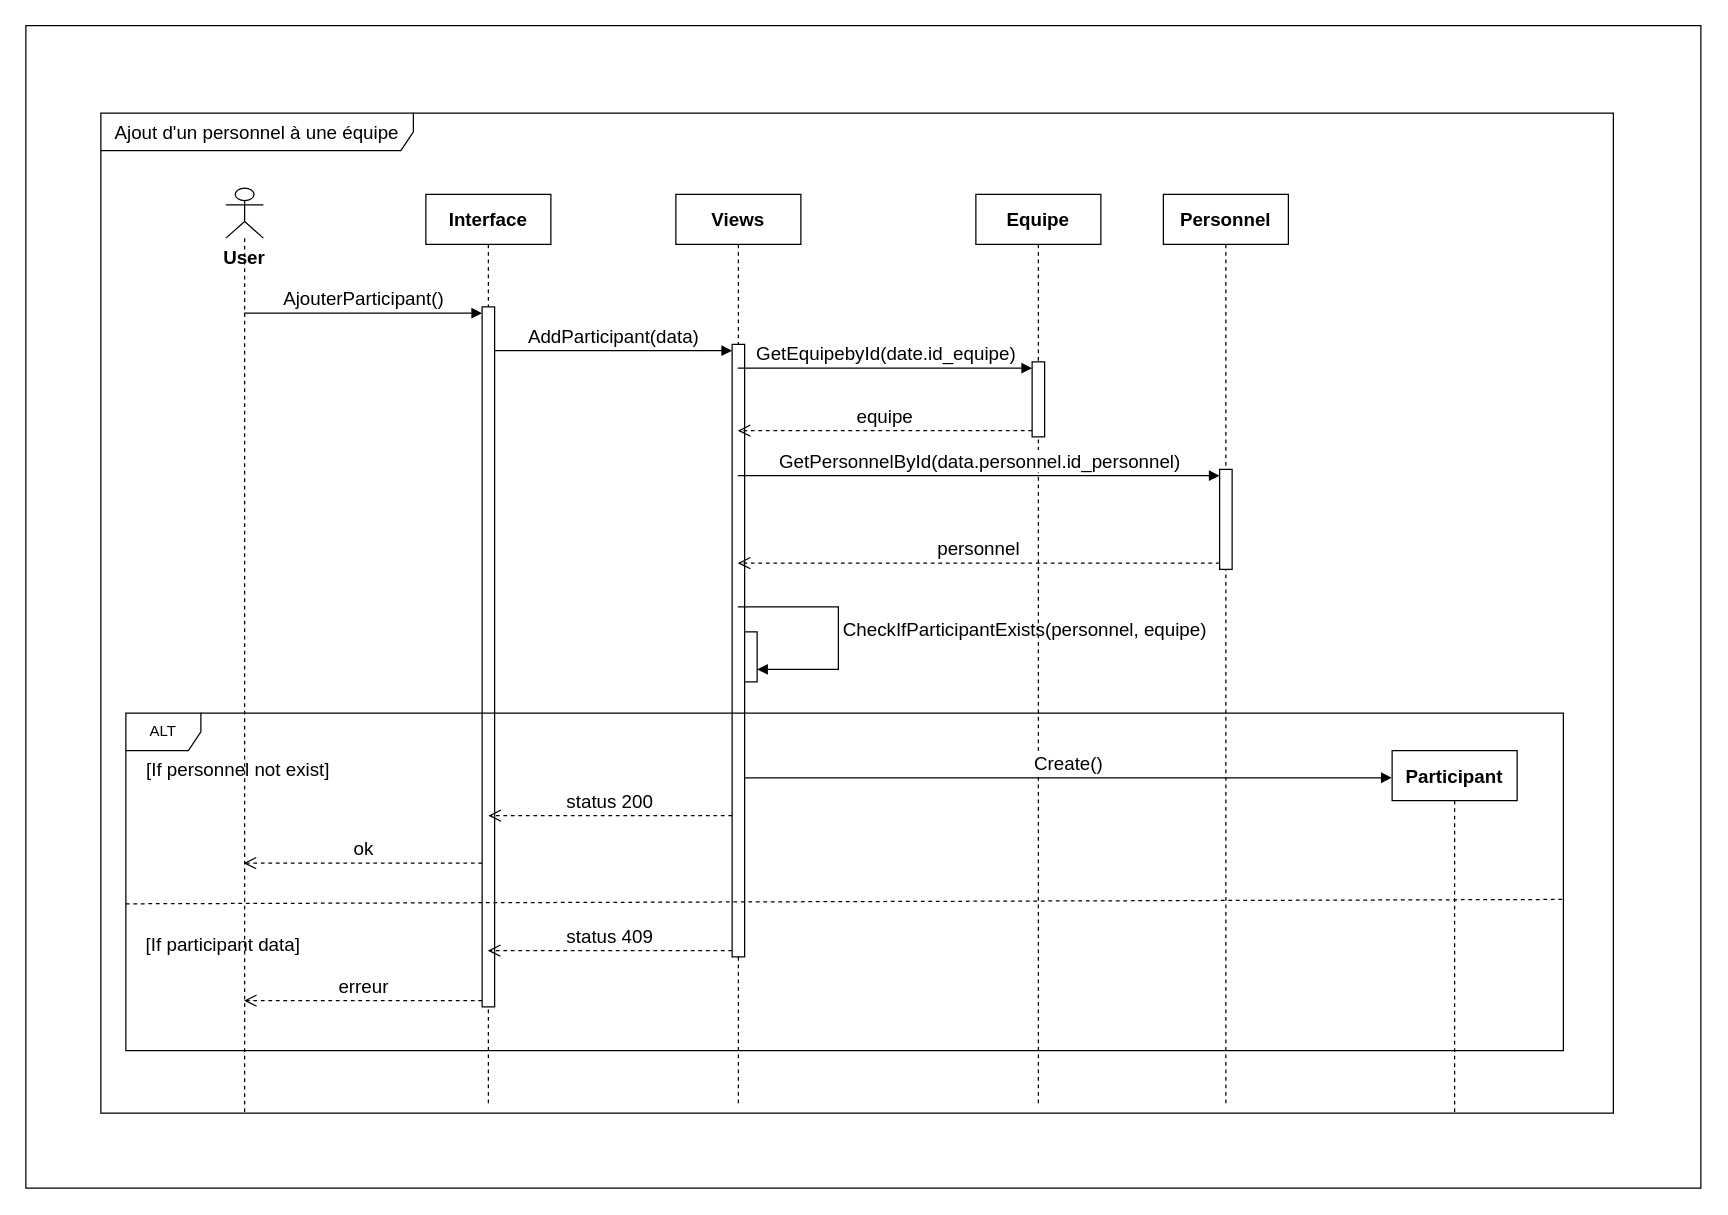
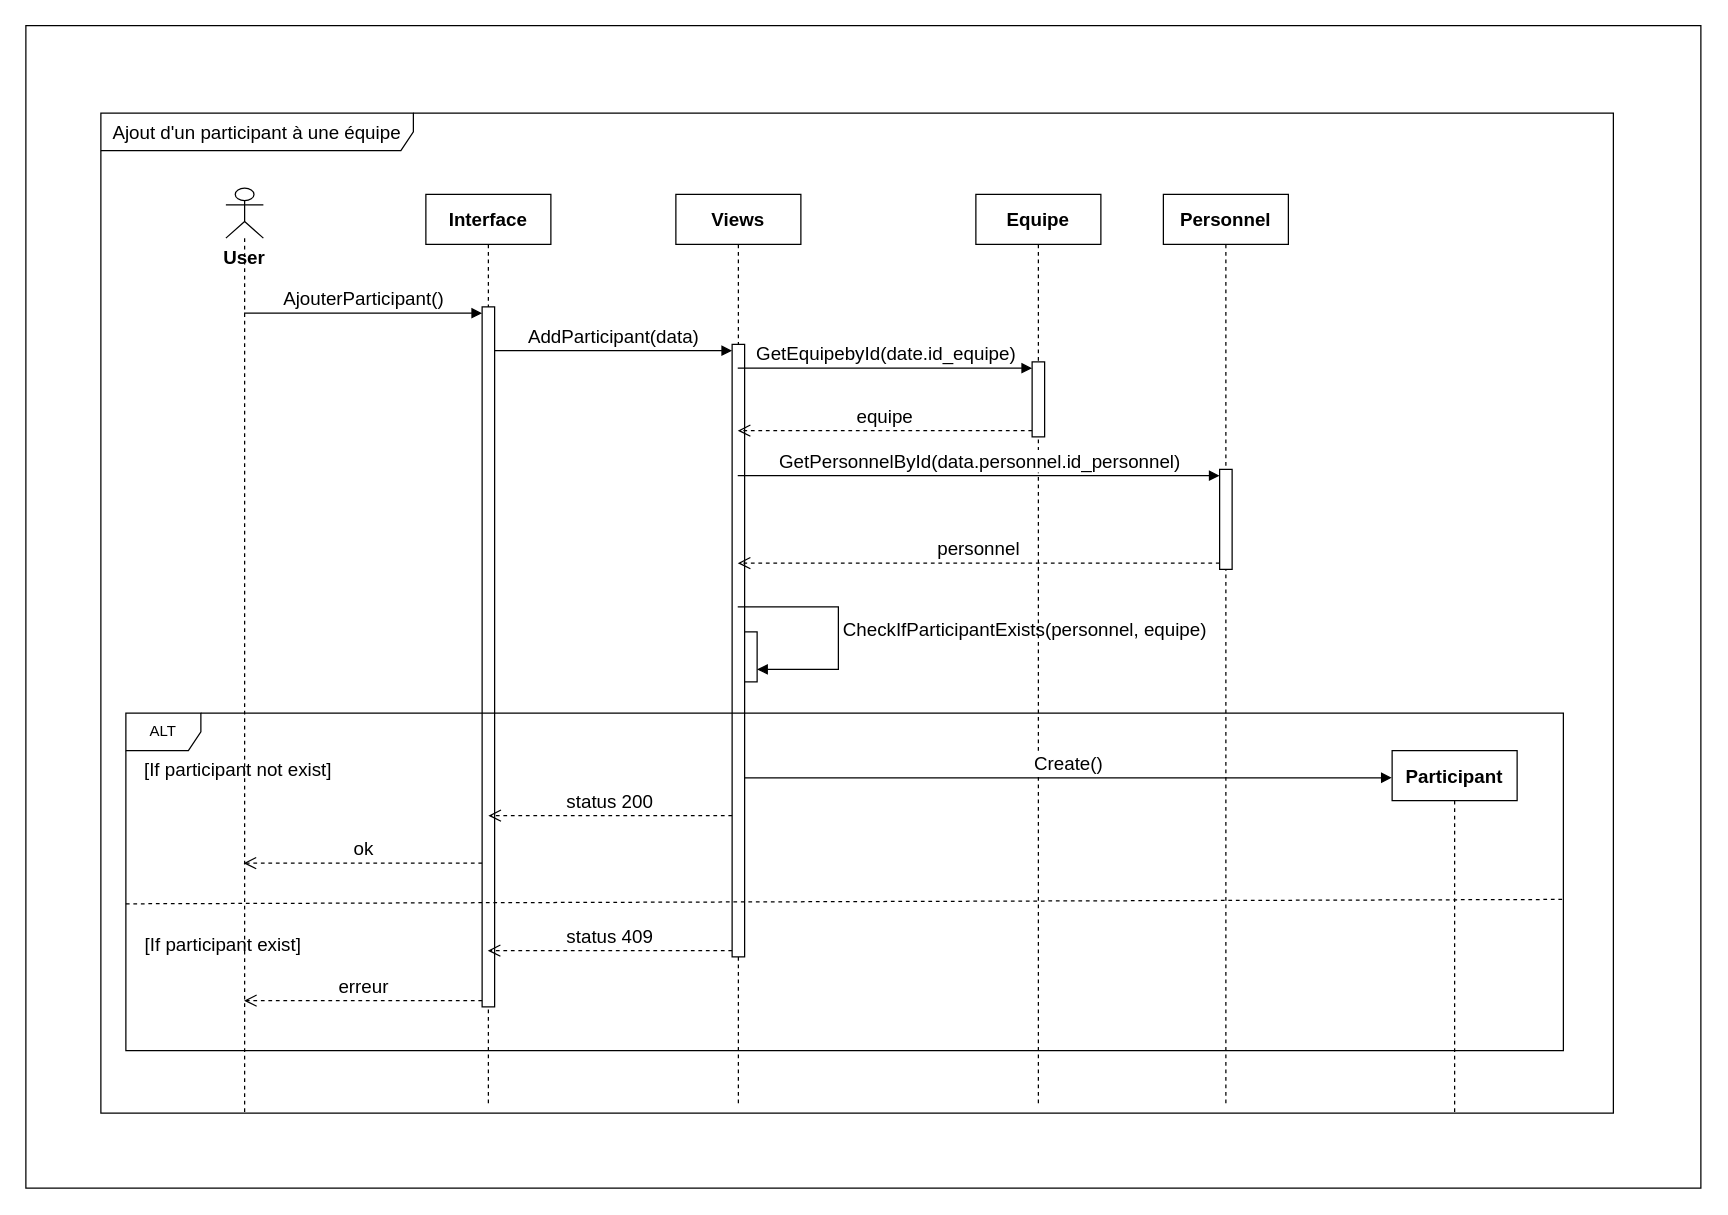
  <mxCell id="0" />
  <mxCell id="1" parent="0" />
  <mxCell id="2" value="" style="rounded=0;whiteSpace=wrap;html=1;" vertex="1" parent="1"><mxGeometry x="20" y="20" width="1340" height="930" as="geometry" /></mxCell>
  <mxCell id="3" value="" style="shape=umlLifeline;perimeter=lifelinePerimeter;whiteSpace=wrap;html=1;container=1;dropTarget=0;collapsible=0;recursiveResize=0;outlineConnect=0;portConstraint=eastwest;newEdgeStyle={&quot;curved&quot;:0,&quot;rounded&quot;:0};participant=umlActor;" vertex="1" parent="1"><mxGeometry x="180" y="150" width="30" height="740" as="geometry" /></mxCell>
  <mxCell id="4" value="&lt;b&gt;&lt;font style=&quot;font-size: 15px;&quot;&gt;Interface&lt;/font&gt;&lt;/b&gt;" style="shape=umlLifeline;perimeter=lifelinePerimeter;whiteSpace=wrap;html=1;container=1;dropTarget=0;collapsible=0;recursiveResize=0;outlineConnect=0;portConstraint=eastwest;newEdgeStyle={&quot;curved&quot;:0,&quot;rounded&quot;:0};" vertex="1" parent="1"><mxGeometry x="340" y="155" width="100" height="730" as="geometry" /></mxCell>
  <mxCell id="5" value="" style="html=1;points=[[0,0,0,0,5],[0,1,0,0,-5],[1,0,0,0,5],[1,1,0,0,-5]];perimeter=orthogonalPerimeter;outlineConnect=0;targetShapes=umlLifeline;portConstraint=eastwest;newEdgeStyle={&quot;curved&quot;:0,&quot;rounded&quot;:0};" vertex="1" parent="4"><mxGeometry x="45" y="90" width="10" height="560" as="geometry" /></mxCell>
  <mxCell id="6" value="&lt;b&gt;&lt;font style=&quot;font-size: 15px;&quot;&gt;Views&lt;/font&gt;&lt;/b&gt;" style="shape=umlLifeline;perimeter=lifelinePerimeter;whiteSpace=wrap;html=1;container=1;dropTarget=0;collapsible=0;recursiveResize=0;outlineConnect=0;portConstraint=eastwest;newEdgeStyle={&quot;curved&quot;:0,&quot;rounded&quot;:0};" vertex="1" parent="1"><mxGeometry x="540" y="155" width="100" height="730" as="geometry" /></mxCell>
  <mxCell id="7" value="" style="html=1;points=[[0,0,0,0,5],[0,1,0,0,-5],[1,0,0,0,5],[1,1,0,0,-5]];perimeter=orthogonalPerimeter;outlineConnect=0;targetShapes=umlLifeline;portConstraint=eastwest;newEdgeStyle={&quot;curved&quot;:0,&quot;rounded&quot;:0};" vertex="1" parent="6"><mxGeometry x="45" y="120" width="10" height="490" as="geometry" /></mxCell>
  <mxCell id="8" value="" style="html=1;points=[[0,0,0,0,5],[0,1,0,0,-5],[1,0,0,0,5],[1,1,0,0,-5]];perimeter=orthogonalPerimeter;outlineConnect=0;targetShapes=umlLifeline;portConstraint=eastwest;newEdgeStyle={&quot;curved&quot;:0,&quot;rounded&quot;:0};" vertex="1" parent="6"><mxGeometry x="55" y="350" width="10" height="40" as="geometry" /></mxCell>
  <mxCell id="9" value="&lt;font style=&quot;font-size: 15px;&quot;&gt;CheckIfParticipantExists(personnel, equipe)&lt;/font&gt;" style="html=1;align=left;spacingLeft=2;endArrow=block;rounded=0;edgeStyle=orthogonalEdgeStyle;curved=0;rounded=0;" edge="1" parent="6" source="6" target="8"><mxGeometry relative="1" as="geometry"><mxPoint x="150" y="370" as="sourcePoint" /><Array as="points"><mxPoint x="130" y="330" /><mxPoint x="130" y="380" /></Array></mxGeometry></mxCell>
  <mxCell id="10" value="&lt;font style=&quot;font-size: 15px;&quot;&gt;&lt;b&gt;Participant&lt;/b&gt;&lt;/font&gt;" style="shape=umlLifeline;perimeter=lifelinePerimeter;whiteSpace=wrap;html=1;container=1;dropTarget=0;collapsible=0;recursiveResize=0;outlineConnect=0;portConstraint=eastwest;newEdgeStyle={&quot;curved&quot;:0,&quot;rounded&quot;:0};" vertex="1" parent="1"><mxGeometry x="1113" y="600" width="100" height="290" as="geometry" /></mxCell>
  <mxCell id="11" value="&lt;b&gt;&lt;font style=&quot;font-size: 15px;&quot;&gt;Equipe&lt;/font&gt;&lt;/b&gt;" style="shape=umlLifeline;perimeter=lifelinePerimeter;whiteSpace=wrap;html=1;container=1;dropTarget=0;collapsible=0;recursiveResize=0;outlineConnect=0;portConstraint=eastwest;newEdgeStyle={&quot;curved&quot;:0,&quot;rounded&quot;:0};" vertex="1" parent="1"><mxGeometry x="780" y="155" width="100" height="730" as="geometry" /></mxCell>
  <mxCell id="12" value="" style="html=1;points=[[0,0,0,0,5],[0,1,0,0,-5],[1,0,0,0,5],[1,1,0,0,-5]];perimeter=orthogonalPerimeter;outlineConnect=0;targetShapes=umlLifeline;portConstraint=eastwest;newEdgeStyle={&quot;curved&quot;:0,&quot;rounded&quot;:0};" vertex="1" parent="11"><mxGeometry x="45" y="134" width="10" height="60" as="geometry" /></mxCell>
  <mxCell id="13" value="&lt;font style=&quot;font-size: 15px;&quot;&gt;AjouterParticipant()&lt;/font&gt;" style="html=1;verticalAlign=bottom;endArrow=block;curved=0;rounded=0;entryX=0;entryY=0;entryDx=0;entryDy=5;" edge="1" parent="1" source="3" target="5"><mxGeometry x="0.001" relative="1" as="geometry"><mxPoint x="307" y="265" as="sourcePoint" /><mxPoint as="offset" /></mxGeometry></mxCell>
  <mxCell id="14" value="&lt;font style=&quot;font-size: 15px;&quot;&gt;erreur&lt;/font&gt;" style="html=1;verticalAlign=bottom;endArrow=open;dashed=1;endSize=8;curved=0;rounded=0;exitX=0;exitY=1;exitDx=0;exitDy=-5;" edge="1" parent="1" source="5" target="3"><mxGeometry relative="1" as="geometry"><mxPoint x="307" y="335" as="targetPoint" /></mxGeometry></mxCell>
  <mxCell id="15" value="&lt;font style=&quot;font-size: 15px;&quot;&gt;AddParticipant(data)&lt;/font&gt;" style="html=1;verticalAlign=bottom;endArrow=block;curved=0;rounded=0;entryX=0;entryY=0;entryDx=0;entryDy=5;" edge="1" parent="1" source="5" target="7"><mxGeometry relative="1" as="geometry"><mxPoint x="590" y="285" as="sourcePoint" /></mxGeometry></mxCell>
  <mxCell id="16" value="&lt;font style=&quot;font-size: 15px;&quot;&gt;status 409&lt;/font&gt;" style="html=1;verticalAlign=bottom;endArrow=open;dashed=1;endSize=8;curved=0;rounded=0;exitX=0;exitY=1;exitDx=0;exitDy=-5;" edge="1" parent="1" source="7" target="4"><mxGeometry relative="1" as="geometry"><mxPoint x="590" y="355" as="targetPoint" /></mxGeometry></mxCell>
  <mxCell id="17" value="&lt;font style=&quot;font-size: 15px;&quot;&gt;&lt;b&gt;Personnel&lt;/b&gt;&lt;/font&gt;" style="shape=umlLifeline;perimeter=lifelinePerimeter;whiteSpace=wrap;html=1;container=1;dropTarget=0;collapsible=0;recursiveResize=0;outlineConnect=0;portConstraint=eastwest;newEdgeStyle={&quot;curved&quot;:0,&quot;rounded&quot;:0};" vertex="1" parent="1"><mxGeometry x="930" y="155" width="100" height="730" as="geometry" /></mxCell>
  <mxCell id="18" value="" style="html=1;points=[[0,0,0,0,5],[0,1,0,0,-5],[1,0,0,0,5],[1,1,0,0,-5]];perimeter=orthogonalPerimeter;outlineConnect=0;targetShapes=umlLifeline;portConstraint=eastwest;newEdgeStyle={&quot;curved&quot;:0,&quot;rounded&quot;:0};" vertex="1" parent="17"><mxGeometry x="45" y="220" width="10" height="80" as="geometry" /></mxCell>
  <mxCell id="19" value="&lt;font style=&quot;font-size: 15px;&quot;&gt;GetEquipebyId(date.id_equipe)&lt;/font&gt;" style="html=1;verticalAlign=bottom;endArrow=block;curved=0;rounded=0;entryX=0;entryY=0;entryDx=0;entryDy=5;" edge="1" parent="1" source="6" target="12"><mxGeometry relative="1" as="geometry"><mxPoint x="840" y="295" as="sourcePoint" /></mxGeometry></mxCell>
  <mxCell id="20" value="&lt;font style=&quot;font-size: 15px;&quot;&gt;equipe&lt;/font&gt;" style="html=1;verticalAlign=bottom;endArrow=open;dashed=1;endSize=8;curved=0;rounded=0;exitX=0;exitY=1;exitDx=0;exitDy=-5;" edge="1" parent="1" source="12" target="6"><mxGeometry relative="1" as="geometry"><mxPoint x="840" y="365" as="targetPoint" /></mxGeometry></mxCell>
  <mxCell id="21" value="&lt;font style=&quot;font-size: 15px;&quot;&gt;GetPersonnelById(data.personnel.id_personnel)&lt;/font&gt;" style="html=1;verticalAlign=bottom;endArrow=block;curved=0;rounded=0;entryX=0;entryY=0;entryDx=0;entryDy=5;" edge="1" parent="1" source="6" target="18"><mxGeometry relative="1" as="geometry"><mxPoint x="1060" y="385" as="sourcePoint" /></mxGeometry></mxCell>
  <mxCell id="22" value="&lt;font style=&quot;font-size: 15px;&quot;&gt;personnel&lt;/font&gt;" style="html=1;verticalAlign=bottom;endArrow=open;dashed=1;endSize=8;curved=0;rounded=0;exitX=0;exitY=1;exitDx=0;exitDy=-5;" edge="1" parent="1" source="18" target="6"><mxGeometry relative="1" as="geometry"><mxPoint x="1060" y="455" as="targetPoint" /></mxGeometry></mxCell>
  <mxCell id="23" value="ALT" style="shape=umlFrame;whiteSpace=wrap;html=1;pointerEvents=0;" vertex="1" parent="1"><mxGeometry x="100" y="570" width="1150" height="270" as="geometry" /></mxCell>
  <mxCell id="24" value="&lt;font style=&quot;font-size: 15px;&quot;&gt;Create()&lt;/font&gt;" style="html=1;verticalAlign=bottom;endArrow=block;curved=0;rounded=0;entryX=0.017;entryY=0.03;entryDx=0;entryDy=0;entryPerimeter=0;" edge="1" parent="1"><mxGeometry width="80" relative="1" as="geometry"><mxPoint x="595" y="621.7" as="sourcePoint" /><mxPoint x="1112.7" y="621.7" as="targetPoint" /></mxGeometry></mxCell>
  <mxCell id="25" value="" style="endArrow=none;dashed=1;html=1;rounded=0;exitX=0;exitY=0.565;exitDx=0;exitDy=0;exitPerimeter=0;entryX=1.001;entryY=0.552;entryDx=0;entryDy=0;entryPerimeter=0;" edge="1" parent="1" source="23" target="23"><mxGeometry width="50" height="50" relative="1" as="geometry"><mxPoint x="640" y="690" as="sourcePoint" /><mxPoint x="690" y="640" as="targetPoint" /></mxGeometry></mxCell>
  <mxCell id="26" value="&lt;font style=&quot;font-size: 15px;&quot;&gt;ok&lt;/font&gt;" style="html=1;verticalAlign=bottom;endArrow=open;dashed=1;endSize=8;curved=0;rounded=0;" edge="1" parent="1" source="5"><mxGeometry relative="1" as="geometry"><mxPoint x="194.167" y="690" as="targetPoint" /><mxPoint x="400" y="690" as="sourcePoint" /></mxGeometry></mxCell>
- <mxCell id="27" value="&lt;font style=&quot;font-size: 15px;&quot;&gt;Ajout d'un personnel à une équipe&lt;/font&gt;" style="shape=umlFrame;whiteSpace=wrap;html=1;pointerEvents=0;recursiveResize=0;container=1;collapsible=0;width=250;height=30;" vertex="1" parent="1"><mxGeometry x="80" y="90" width="1210" height="800" as="geometry" /></mxCell>
+ <mxCell id="27" value="&lt;font style=&quot;font-size: 15px;&quot;&gt;Ajout d'un participant à une équipe&lt;/font&gt;" style="shape=umlFrame;whiteSpace=wrap;html=1;pointerEvents=0;recursiveResize=0;container=1;collapsible=0;width=250;height=30;" vertex="1" parent="1"><mxGeometry x="80" y="90" width="1210" height="800" as="geometry" /></mxCell>
  <mxCell id="28" value="&lt;b&gt;&lt;font style=&quot;font-size: 15px;&quot;&gt;User&lt;/font&gt;&lt;/b&gt;" style="text;html=1;align=center;verticalAlign=middle;whiteSpace=wrap;rounded=0;" vertex="1" parent="27"><mxGeometry x="85" y="100" width="60" height="30" as="geometry" /></mxCell>
- <mxCell id="29" value="&lt;font style=&quot;font-size: 15px;&quot;&gt;[If personnel not exist]&lt;/font&gt;" style="text;html=1;align=center;verticalAlign=middle;whiteSpace=wrap;rounded=0;" vertex="1" parent="1"><mxGeometry x="110" y="600" width="160" height="30" as="geometry" /></mxCell>
- <mxCell id="30" value="&lt;font style=&quot;font-size: 15px;&quot;&gt;[If participant data]&lt;/font&gt;" style="text;html=1;align=center;verticalAlign=middle;whiteSpace=wrap;rounded=0;" vertex="1" parent="1"><mxGeometry x="98" y="740" width="160" height="30" as="geometry" /></mxCell>
+ <mxCell id="29" value="&lt;font style=&quot;font-size: 15px;&quot;&gt;[If participant not exist]&lt;/font&gt;" style="text;html=1;align=center;verticalAlign=middle;whiteSpace=wrap;rounded=0;" vertex="1" parent="1"><mxGeometry x="110" y="600" width="160" height="30" as="geometry" /></mxCell>
+ <mxCell id="30" value="&lt;font style=&quot;font-size: 15px;&quot;&gt;[If participant exist]&lt;/font&gt;" style="text;html=1;align=center;verticalAlign=middle;whiteSpace=wrap;rounded=0;" vertex="1" parent="1"><mxGeometry x="98" y="740" width="160" height="30" as="geometry" /></mxCell>
  <mxCell id="31" value="&lt;font style=&quot;font-size: 15px;&quot;&gt;status 200&lt;/font&gt;" style="html=1;verticalAlign=bottom;endArrow=open;dashed=1;endSize=8;curved=0;rounded=0;entryX=0.5;entryY=0.759;entryDx=0;entryDy=0;entryPerimeter=0;" edge="1" parent="1"><mxGeometry relative="1" as="geometry"><mxPoint x="390" y="652.04" as="targetPoint" /><mxPoint x="585" y="652.04" as="sourcePoint" /></mxGeometry></mxCell>
